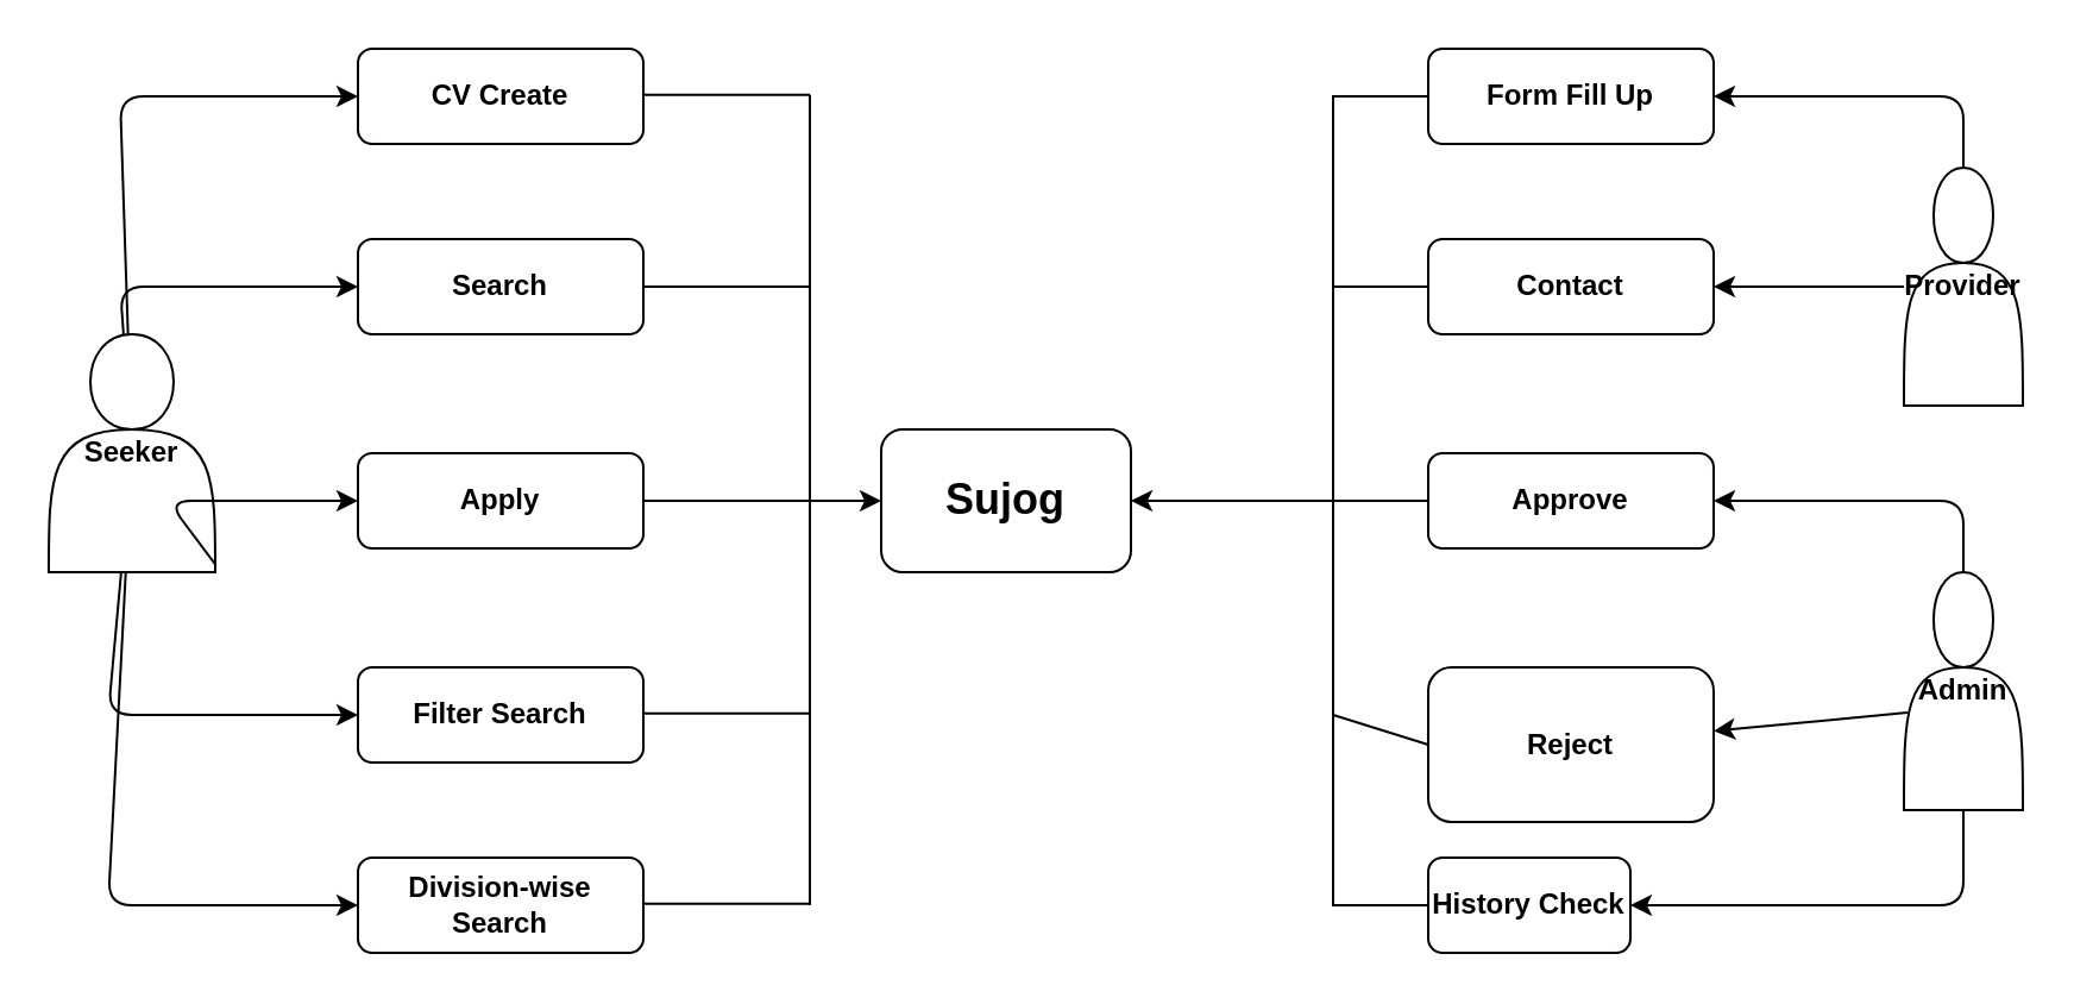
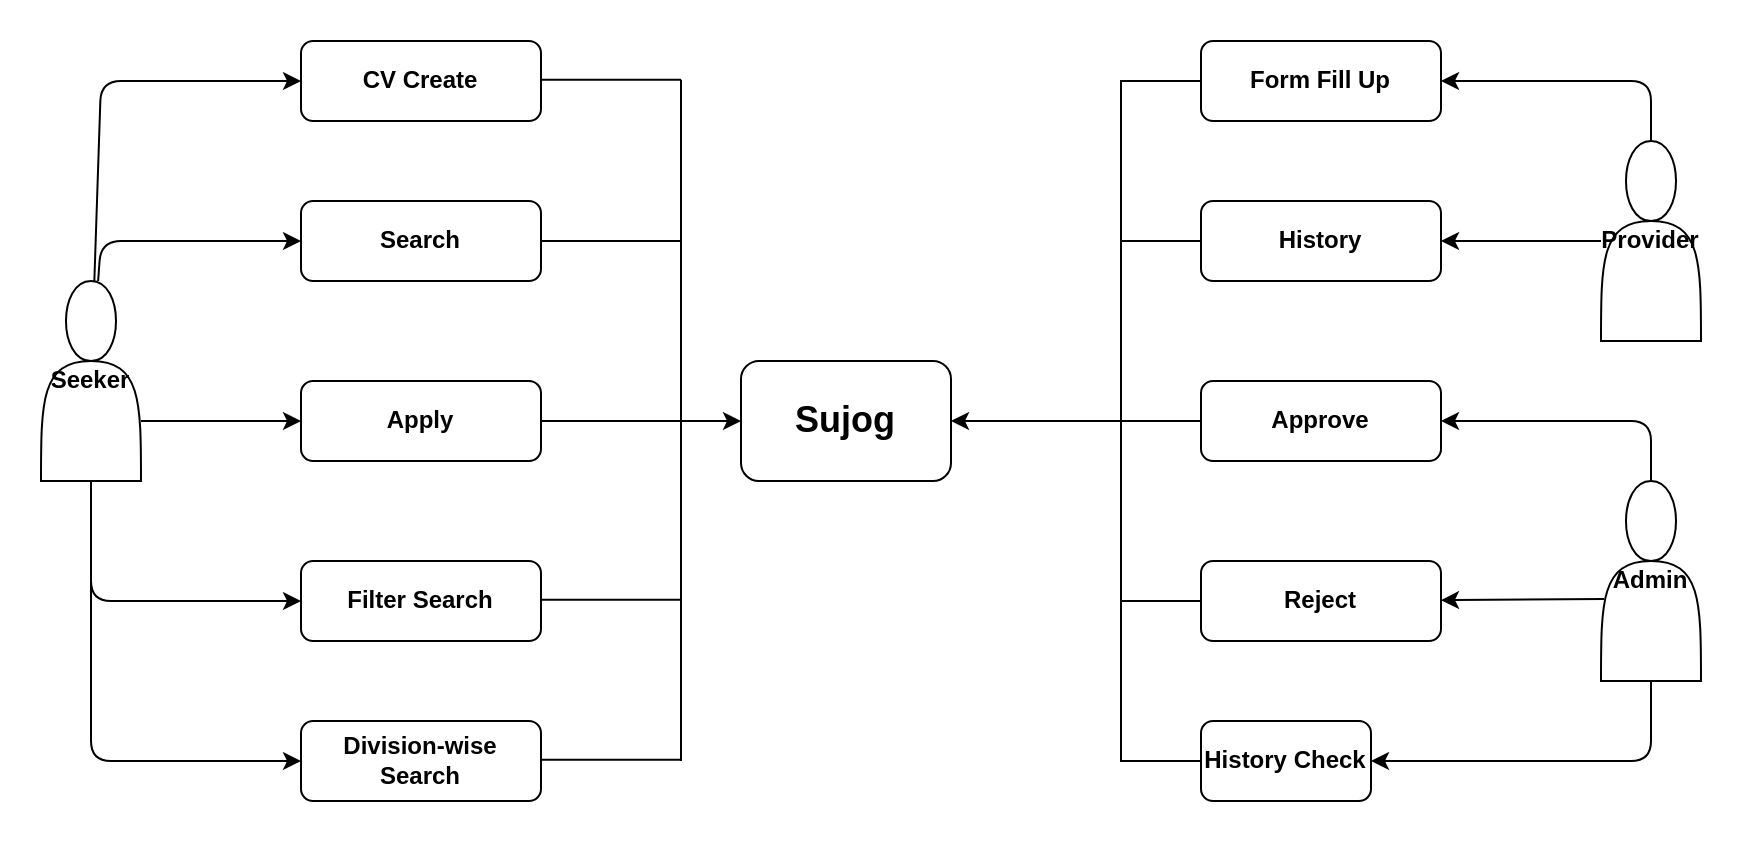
  <mxCell id="0" />
  <mxCell id="1" parent="0" />
  <mxCell id="2" value="&lt;b&gt;&lt;font style=&quot;font-size: 18px;&quot;&gt;Sujog&lt;/font&gt;&lt;/b&gt;" style="rounded=1;whiteSpace=wrap;html=1;" vertex="1" parent="1"><mxGeometry x="370" y="180" width="105" height="60" as="geometry" /></mxCell>
- <mxCell id="3" value="&lt;b&gt;Seeker&lt;/b&gt;" style="shape=actor;whiteSpace=wrap;html=1;" vertex="1" parent="1"><mxGeometry x="20" y="140" width="70" height="100" as="geometry" /></mxCell>
+ <mxCell id="3" value="&lt;b&gt;Seeker&lt;/b&gt;" style="shape=actor;whiteSpace=wrap;html=1;" vertex="1" parent="1"><mxGeometry x="20" y="140" width="50" height="100" as="geometry" /></mxCell>
  <mxCell id="4" value="&lt;b&gt;Provider&lt;/b&gt;" style="shape=actor;whiteSpace=wrap;html=1;" vertex="1" parent="1"><mxGeometry x="800" y="70" width="50" height="100" as="geometry" /></mxCell>
  <mxCell id="5" value="&lt;b&gt;Admin&lt;/b&gt;" style="shape=actor;whiteSpace=wrap;html=1;" vertex="1" parent="1"><mxGeometry x="800" y="240" width="50" height="100" as="geometry" /></mxCell>
  <mxCell id="6" value="&lt;b&gt;CV Create&lt;/b&gt;" style="rounded=1;whiteSpace=wrap;html=1;" vertex="1" parent="1"><mxGeometry x="150" y="20" width="120" height="40" as="geometry" /></mxCell>
  <mxCell id="7" value="&lt;b&gt;Search&lt;/b&gt;" style="rounded=1;whiteSpace=wrap;html=1;" vertex="1" parent="1"><mxGeometry x="150" y="100" width="120" height="40" as="geometry" /></mxCell>
  <mxCell id="8" value="&lt;b&gt;Apply&lt;/b&gt;" style="rounded=1;whiteSpace=wrap;html=1;" vertex="1" parent="1"><mxGeometry x="150" y="190" width="120" height="40" as="geometry" /></mxCell>
  <mxCell id="9" value="&lt;b&gt;Filter Search&lt;/b&gt;" style="rounded=1;whiteSpace=wrap;html=1;" vertex="1" parent="1"><mxGeometry x="150" y="280" width="120" height="40" as="geometry" /></mxCell>
  <mxCell id="10" value="&lt;b&gt;Division-wise Search&lt;/b&gt;" style="rounded=1;whiteSpace=wrap;html=1;" vertex="1" parent="1"><mxGeometry x="150" y="360" width="120" height="40" as="geometry" /></mxCell>
  <mxCell id="11" value="&lt;b&gt;Form Fill Up&lt;/b&gt;" style="rounded=1;whiteSpace=wrap;html=1;" vertex="1" parent="1"><mxGeometry x="600" y="20" width="120" height="40" as="geometry" /></mxCell>
- <mxCell id="12" value="&lt;b&gt;Contact&lt;/b&gt;" style="rounded=1;whiteSpace=wrap;html=1;" vertex="1" parent="1"><mxGeometry x="600" y="100" width="120" height="40" as="geometry" /></mxCell>
+ <mxCell id="12" value="&lt;b&gt;History&lt;/b&gt;" style="rounded=1;whiteSpace=wrap;html=1;" vertex="1" parent="1"><mxGeometry x="600" y="100" width="120" height="40" as="geometry" /></mxCell>
  <mxCell id="13" value="&lt;b&gt;Approve&lt;/b&gt;" style="rounded=1;whiteSpace=wrap;html=1;" vertex="1" parent="1"><mxGeometry x="600" y="190" width="120" height="40" as="geometry" /></mxCell>
- <mxCell id="14" value="&lt;b&gt;Reject&lt;/b&gt;" style="rounded=1;whiteSpace=wrap;html=1;" vertex="1" parent="1"><mxGeometry x="600" y="280" width="120" height="65" as="geometry" /></mxCell>
+ <mxCell id="14" value="&lt;b&gt;Reject&lt;/b&gt;" style="rounded=1;whiteSpace=wrap;html=1;" vertex="1" parent="1"><mxGeometry x="600" y="280" width="120" height="40" as="geometry" /></mxCell>
  <mxCell id="15" value="&lt;b&gt;History Check&lt;/b&gt;" style="rounded=1;whiteSpace=wrap;html=1;" vertex="1" parent="1"><mxGeometry x="600" y="360" width="85" height="40" as="geometry" /></mxCell>
  <mxCell id="16" edge="1" parent="1" source="3" target="6"><mxGeometry relative="1" as="geometry"><Array as="points"><mxPoint x="50" y="40" /></Array></mxGeometry></mxCell>
  <mxCell id="17" edge="1" parent="1" source="3" target="7"><mxGeometry relative="1" as="geometry"><Array as="points"><mxPoint x="50" y="120" /></Array></mxGeometry></mxCell>
  <mxCell id="18" edge="1" parent="1" source="3" target="8"><mxGeometry relative="1" as="geometry"><Array as="points"><mxPoint x="70" y="210" /></Array></mxGeometry></mxCell>
  <mxCell id="19" edge="1" parent="1" source="3" target="9"><mxGeometry relative="1" as="geometry"><Array as="points"><mxPoint x="45" y="300" /></Array></mxGeometry></mxCell>
  <mxCell id="20" edge="1" parent="1" source="3" target="10"><mxGeometry relative="1" as="geometry"><Array as="points"><mxPoint x="45" y="380" /></Array></mxGeometry></mxCell>
  <mxCell id="21" style="exitX=0.5;exitY=0;exitDx=0;exitDy=0;" edge="1" parent="1" source="4" target="11"><mxGeometry relative="1" as="geometry"><mxPoint x="860" y="50" as="sourcePoint" /><Array as="points"><mxPoint x="825" y="40" /></Array></mxGeometry></mxCell>
  <mxCell id="22" edge="1" parent="1" target="12"><mxGeometry relative="1" as="geometry"><mxPoint x="800" y="120" as="sourcePoint" /><Array as="points" /></mxGeometry></mxCell>
  <mxCell id="23" edge="1" parent="1" source="5" target="13"><mxGeometry relative="1" as="geometry"><Array as="points"><mxPoint x="825" y="210" /></Array></mxGeometry></mxCell>
  <mxCell id="24" style="exitX=0.03;exitY=0.59;exitDx=0;exitDy=0;exitPerimeter=0;" edge="1" parent="1" source="5" target="14"><mxGeometry relative="1" as="geometry" /></mxCell>
  <mxCell id="25" edge="1" parent="1" source="5" target="15"><mxGeometry relative="1" as="geometry"><Array as="points"><mxPoint x="825" y="380" /></Array></mxGeometry></mxCell>
  <mxCell id="26" style="entryX=0;entryY=0.5;entryDx=0;entryDy=0;" edge="1" parent="1" source="8" target="2"><mxGeometry relative="1" as="geometry"><mxPoint x="360" y="210" as="targetPoint" /></mxGeometry></mxCell>
  <mxCell id="27" edge="1" parent="1" source="13" target="2"><mxGeometry relative="1" as="geometry" /></mxCell>
  <mxCell id="28" value="" style="endArrow=none;html=1;rounded=0;" edge="1" parent="1"><mxGeometry width="50" height="50" relative="1" as="geometry"><mxPoint x="270" y="120" as="sourcePoint" /><mxPoint x="340" y="120" as="targetPoint" /></mxGeometry></mxCell>
  <mxCell id="29" value="" style="endArrow=none;html=1;rounded=0;" edge="1" parent="1"><mxGeometry width="50" height="50" relative="1" as="geometry"><mxPoint x="270" y="39.38" as="sourcePoint" /><mxPoint x="340" y="39.38" as="targetPoint" /></mxGeometry></mxCell>
  <mxCell id="30" value="" style="endArrow=none;html=1;rounded=0;" edge="1" parent="1"><mxGeometry width="50" height="50" relative="1" as="geometry"><mxPoint x="270" y="299.38" as="sourcePoint" /><mxPoint x="340" y="299.38" as="targetPoint" /></mxGeometry></mxCell>
  <mxCell id="31" value="" style="endArrow=none;html=1;rounded=0;" edge="1" parent="1"><mxGeometry width="50" height="50" relative="1" as="geometry"><mxPoint x="270" y="379.37" as="sourcePoint" /><mxPoint x="340" y="379.37" as="targetPoint" /></mxGeometry></mxCell>
  <mxCell id="32" value="" style="endArrow=none;html=1;rounded=0;" edge="1" parent="1"><mxGeometry width="50" height="50" relative="1" as="geometry"><mxPoint x="340" y="39.38" as="sourcePoint" /><mxPoint x="340" y="380" as="targetPoint" /></mxGeometry></mxCell>
  <mxCell id="33" value="" style="endArrow=none;html=1;rounded=0;" edge="1" parent="1"><mxGeometry width="50" height="50" relative="1" as="geometry"><mxPoint x="560" y="120" as="sourcePoint" /><mxPoint x="600" y="40" as="targetPoint" /><Array as="points"><mxPoint x="560" y="40" /></Array></mxGeometry></mxCell>
  <mxCell id="34" value="" style="endArrow=none;html=1;rounded=0;entryX=0;entryY=0.5;entryDx=0;entryDy=0;" edge="1" parent="1" target="12"><mxGeometry width="50" height="50" relative="1" as="geometry"><mxPoint x="560" y="210" as="sourcePoint" /><mxPoint x="570" y="110" as="targetPoint" /><Array as="points"><mxPoint x="560" y="120" /></Array></mxGeometry></mxCell>
  <mxCell id="35" value="" style="endArrow=none;html=1;rounded=0;entryX=0;entryY=0.5;entryDx=0;entryDy=0;" edge="1" parent="1" target="14"><mxGeometry width="50" height="50" relative="1" as="geometry"><mxPoint x="560" y="210" as="sourcePoint" /><mxPoint x="610" y="130" as="targetPoint" /><Array as="points"><mxPoint x="560" y="300" /></Array></mxGeometry></mxCell>
  <mxCell id="36" value="" style="endArrow=none;html=1;rounded=0;entryX=0;entryY=0.5;entryDx=0;entryDy=0;" edge="1" parent="1" target="15"><mxGeometry width="50" height="50" relative="1" as="geometry"><mxPoint x="560" y="300" as="sourcePoint" /><mxPoint x="610" y="310" as="targetPoint" /><Array as="points"><mxPoint x="560" y="380" /></Array></mxGeometry></mxCell>
